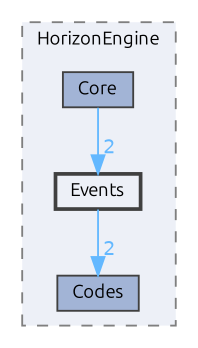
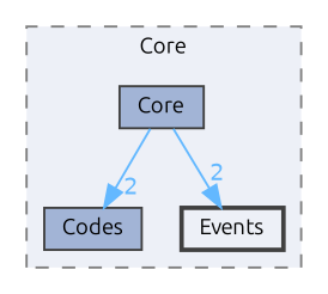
  digraph {
    compound=true
    fontname=Ubuntu
    node [color=grey25 fillcolor="#a2b4d6" fontname=Ubuntu fontsize=10 shape=box style=filled]
    edge [color=steelblue1 fontcolor=steelblue1 fontname=Ubuntu fontsize=10 headlabel=2 labeldistance=1.5 labelfontname=Helvetica labelfontsize=10]
    n1 [height=0.2 label=Core width=0.4]
    n2 [height=0.2 label=Codes width=0.4]
    n3 [fillcolor="#edf0f7" height=0.2 label=Events style="filled,bold" width=0.4]
    subgraph cluster_1 {
      bgcolor="#edf0f7"
      fontsize=10
-     label=HorizonEngine
+     label=Core
      pencolor=grey50
      style="filled,dashed"
      n1
      n2
      n3
    }
    n1 -> n3
-   n3 -> n2
+   n1 -> n2
  }
